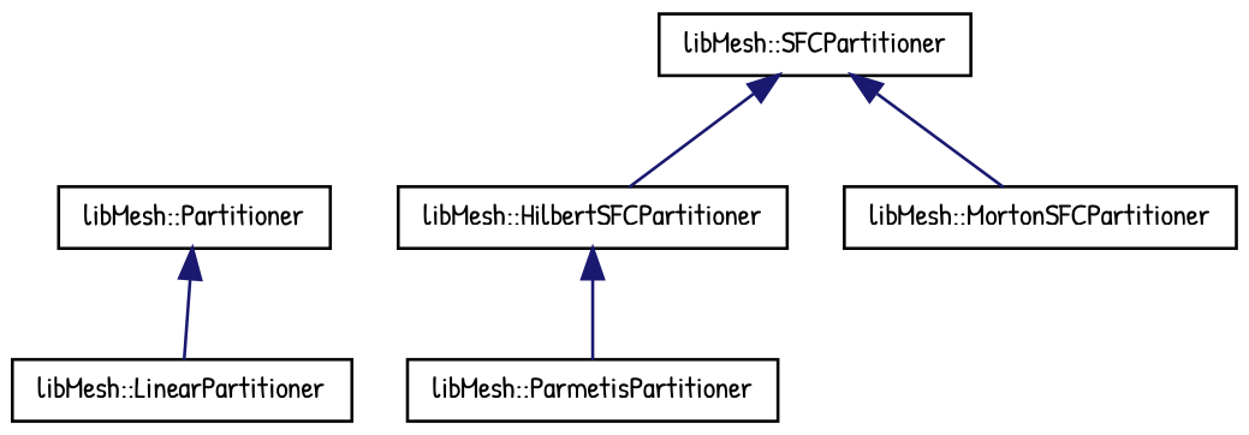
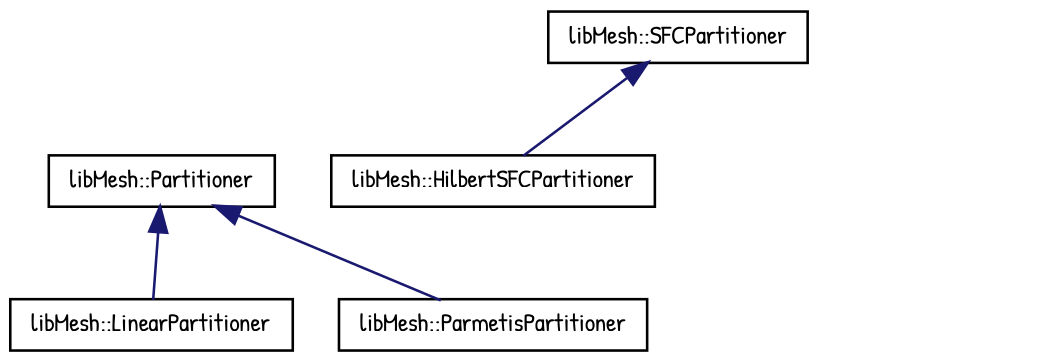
  digraph {
    fontname="Patrick Hand"
    rankdir=TB
    node [color=black fillcolor=white fontname="Patrick Hand" fontsize=10 shape=record style=filled]
    edge [color=midnightblue dir=back fontname="Patrick Hand" fontsize=10 labelfontname=Helvetica labelfontsize=10 style=solid]
    n1 [height=0.2 label="libMesh::Partitioner" width=0.4]
    n2 [height=0.2 label="libMesh::LinearPartitioner" width=0.4]
    n3 [height=0.2 label="libMesh::ParmetisPartitioner" width=0.4]
    n4 [height=0.2 label="libMesh::SFCPartitioner" width=0.4]
    n5 [height=0.2 label="libMesh::HilbertSFCPartitioner" width=0.4]
-   n6 [height=0.2 label="libMesh::MortonSFCPartitioner" width=0.4]
    n1 -> n2
-   n5 -> n3
+   n1 -> n3
    n4 -> n5
-   n4 -> n6
  }
